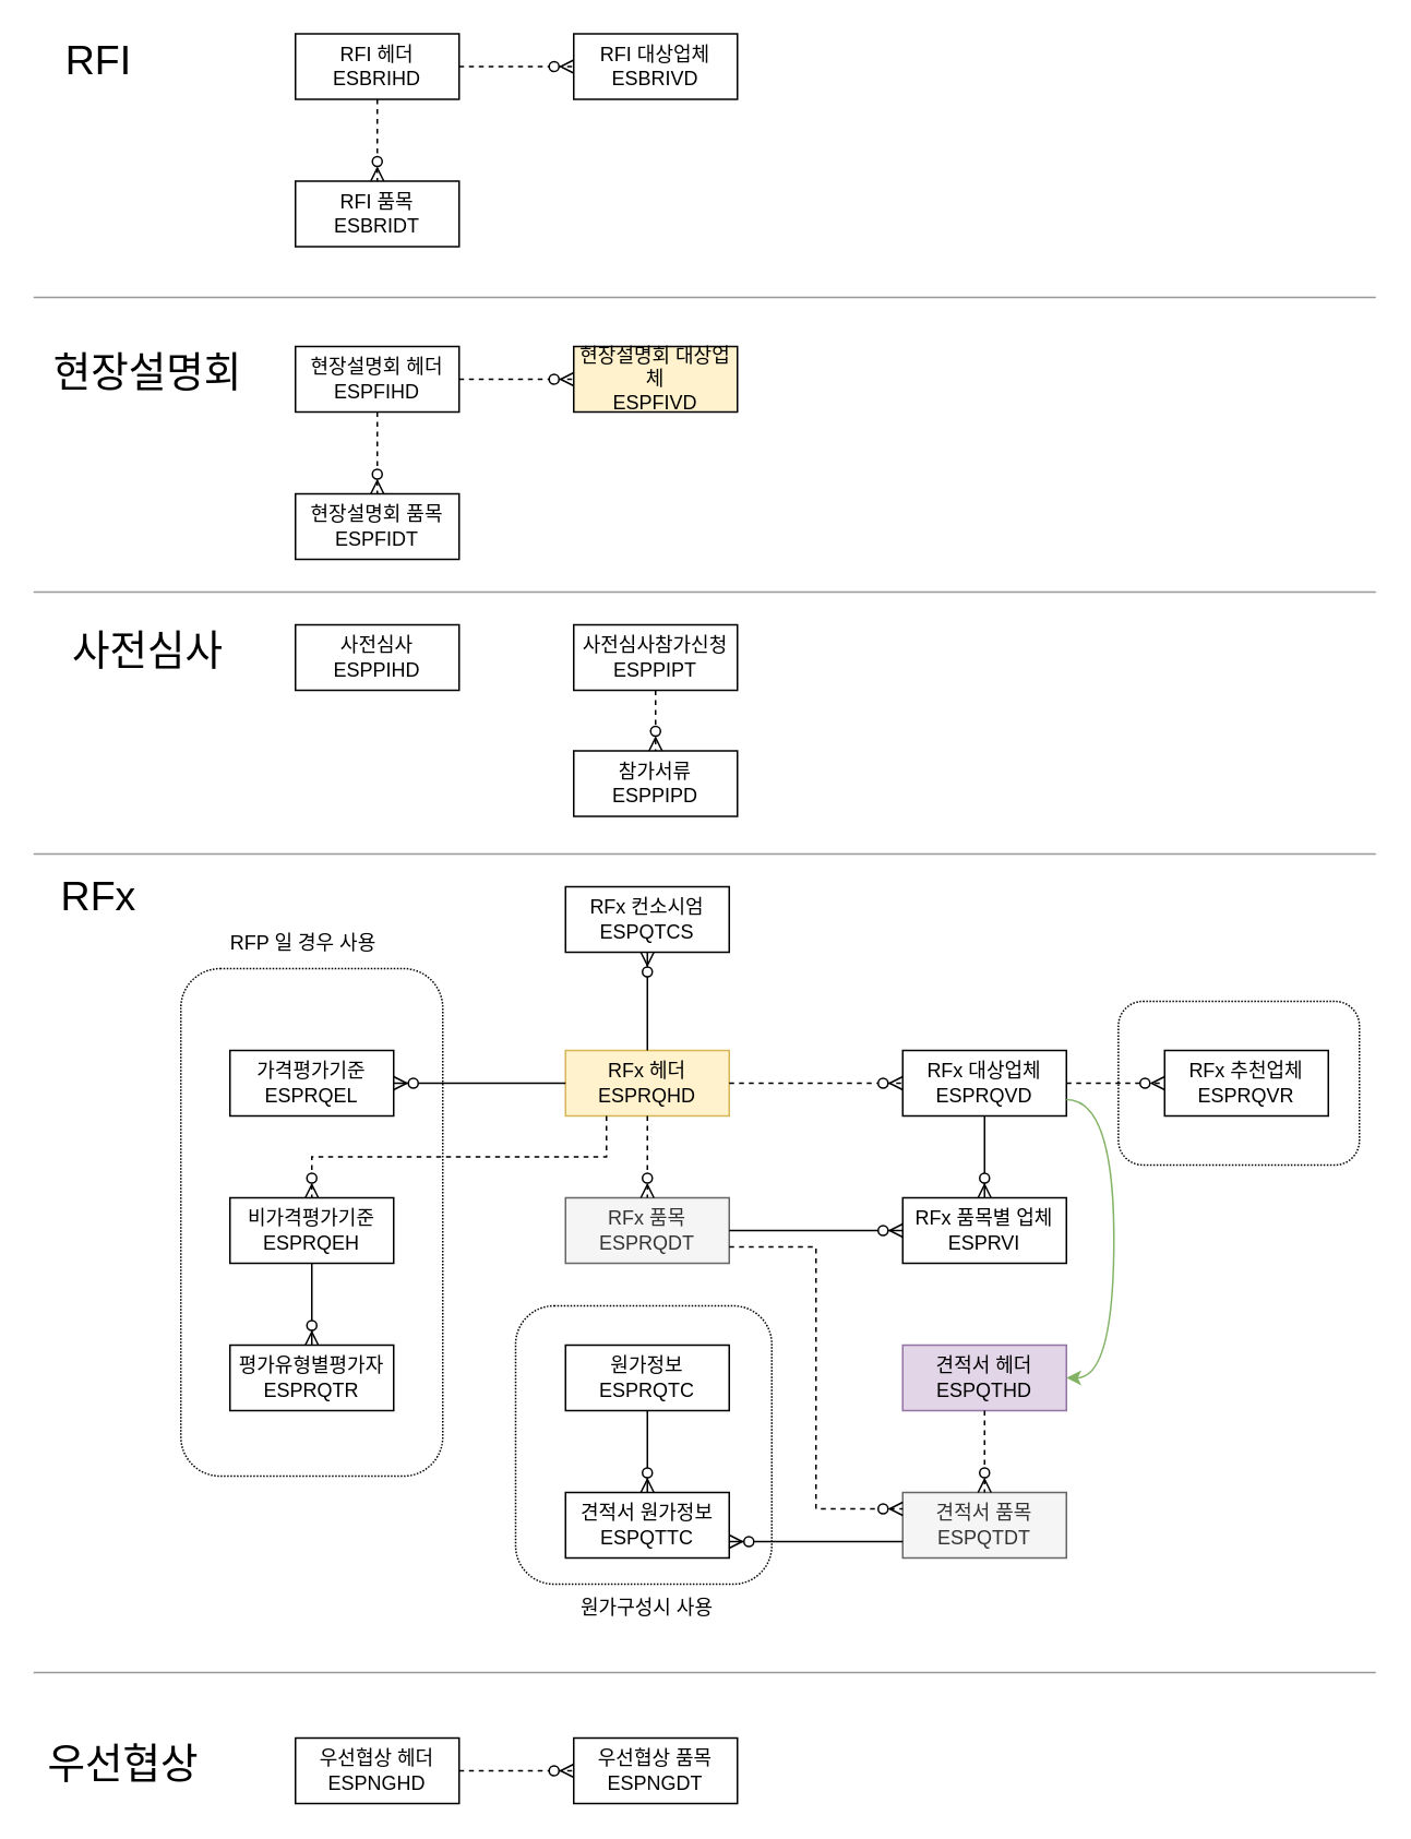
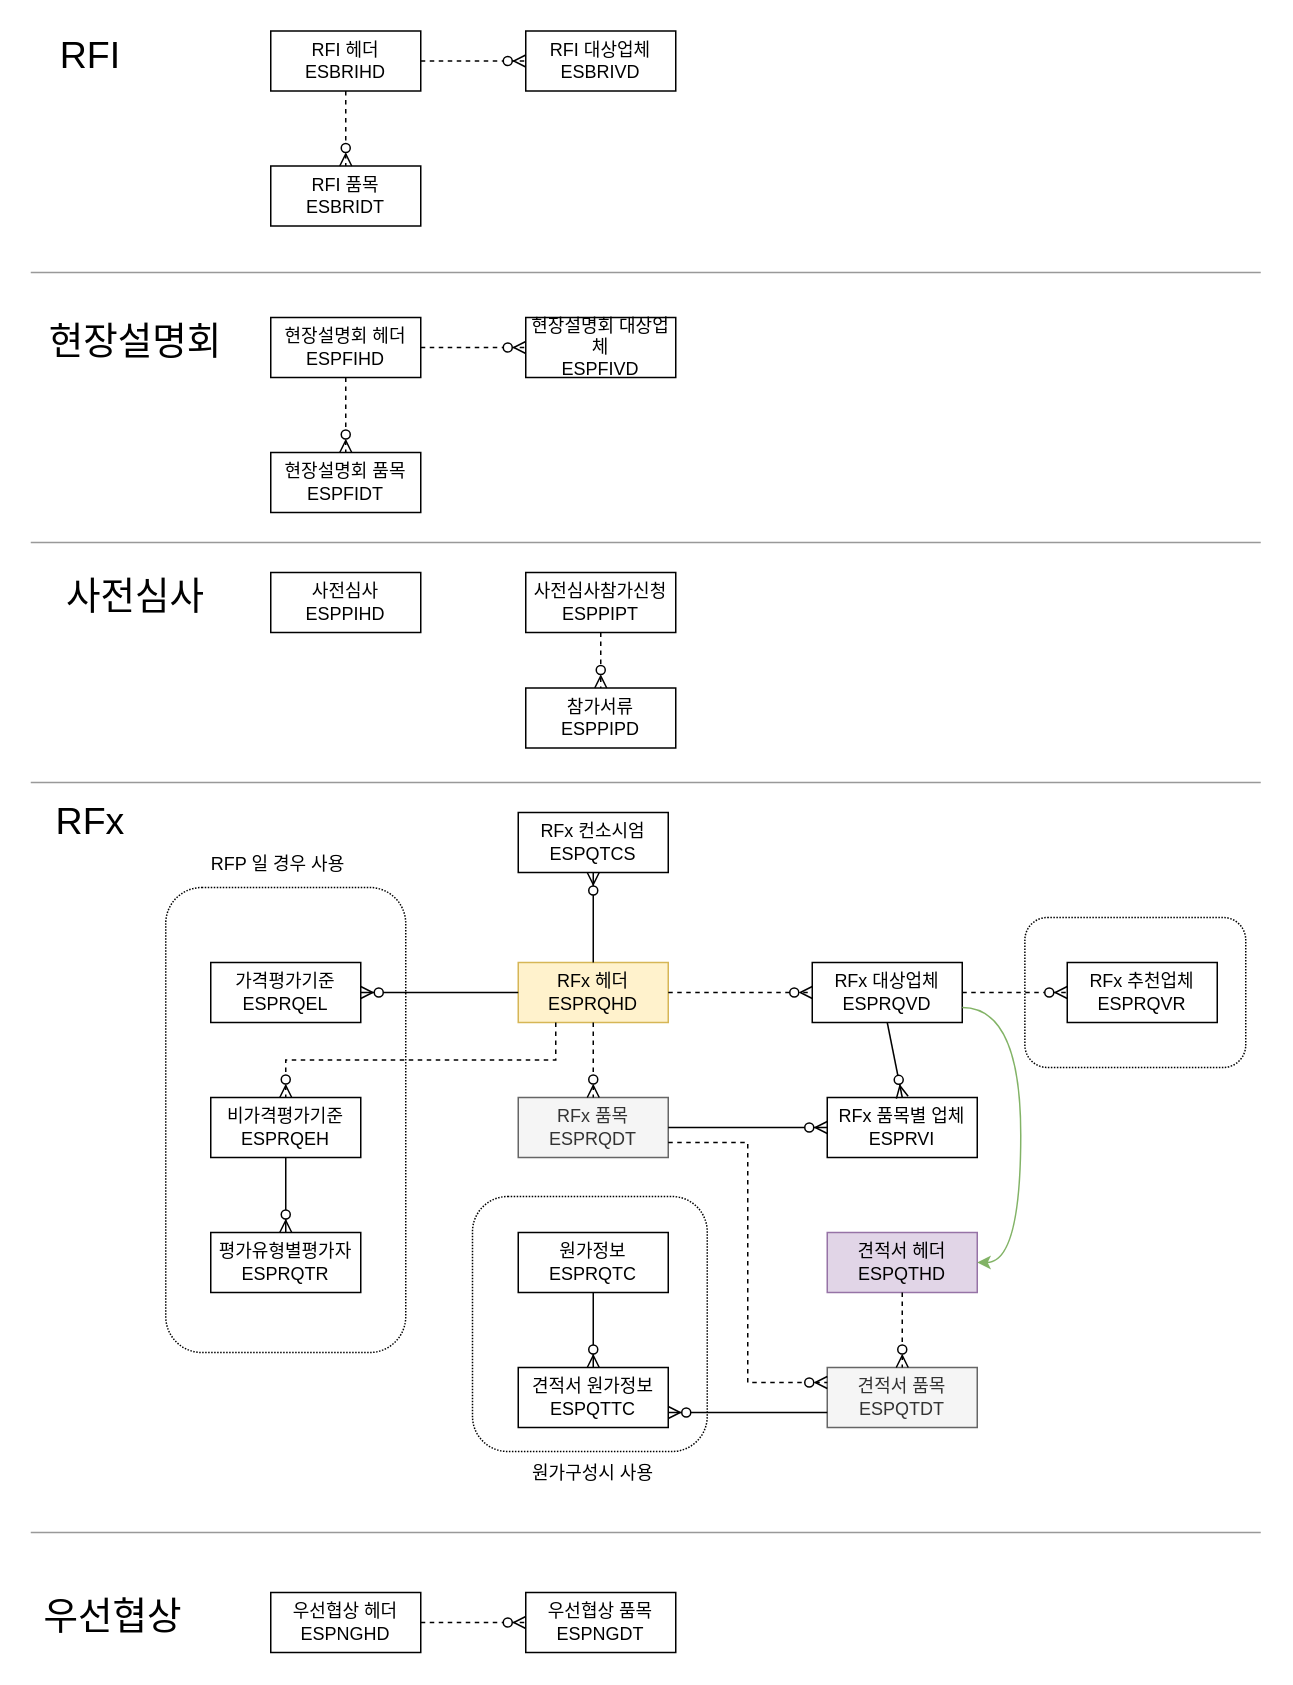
  <mxCell id="0" />
  <mxCell id="1" parent="0" />
  <mxCell id="2" value="" style="rounded=1;whiteSpace=wrap;html=1;dashed=1;dashPattern=1 1;" vertex="1" parent="1"><mxGeometry x="682.75" y="611" width="147.25" height="100" as="geometry" /></mxCell>
  <mxCell id="3" value="" style="rounded=1;whiteSpace=wrap;html=1;dashed=1;dashPattern=1 1;" vertex="1" parent="1"><mxGeometry x="314.5" y="797" width="156.5" height="170" as="geometry" /></mxCell>
  <mxCell id="4" value="" style="rounded=1;whiteSpace=wrap;html=1;dashed=1;dashPattern=1 1;" vertex="1" parent="1"><mxGeometry x="110" y="591" width="160" height="310" as="geometry" /></mxCell>
  <mxCell id="5" value="RFI 헤더&lt;br&gt;ESBRIHD" style="whiteSpace=wrap;html=1;align=center;" vertex="1" parent="1"><mxGeometry x="180" y="20" width="100" height="40" as="geometry" /></mxCell>
  <mxCell id="6" value="RFI 품목&lt;br&gt;ESBRIDT" style="whiteSpace=wrap;html=1;align=center;" vertex="1" parent="1"><mxGeometry x="180" y="110" width="100" height="40" as="geometry" /></mxCell>
  <mxCell id="7" value="" style="fontSize=12;html=1;endArrow=ERzeroToMany;endFill=1;rounded=0;exitX=0.5;exitY=1;exitDx=0;exitDy=0;dashed=1;entryX=0.5;entryY=0;entryDx=0;entryDy=0;" edge="1" parent="1" source="5" target="6"><mxGeometry width="100" height="100" relative="1" as="geometry"><mxPoint x="510" y="130" as="sourcePoint" /><mxPoint x="230" y="140" as="targetPoint" /></mxGeometry></mxCell>
  <mxCell id="8" value="RFI 대상업체&lt;br&gt;ESBRIVD" style="whiteSpace=wrap;html=1;align=center;" vertex="1" parent="1"><mxGeometry x="350" y="20" width="100" height="40" as="geometry" /></mxCell>
  <mxCell id="9" value="" style="fontSize=12;html=1;endArrow=ERzeroToMany;endFill=1;rounded=0;exitX=1;exitY=0.5;exitDx=0;exitDy=0;dashed=1;" edge="1" parent="1" source="5" target="8"><mxGeometry width="100" height="100" relative="1" as="geometry"><mxPoint x="380" y="90" as="sourcePoint" /><mxPoint x="380" y="170" as="targetPoint" /></mxGeometry></mxCell>
  <mxCell id="10" value="&lt;font style=&quot;font-size: 25px;&quot;&gt;RFI&lt;/font&gt;" style="text;html=1;strokeColor=none;fillColor=none;align=center;verticalAlign=middle;whiteSpace=wrap;rounded=0;" vertex="1" parent="1"><mxGeometry x="30" y="20" width="60" height="30" as="geometry" /></mxCell>
  <mxCell id="11" value="현장설명회 헤더&lt;br&gt;ESPFIHD" style="whiteSpace=wrap;html=1;align=center;" vertex="1" parent="1"><mxGeometry x="180" y="211" width="100" height="40" as="geometry" /></mxCell>
  <mxCell id="12" value="현장설명회 품목&lt;br&gt;ESPFIDT" style="whiteSpace=wrap;html=1;align=center;" vertex="1" parent="1"><mxGeometry x="180" y="301" width="100" height="40" as="geometry" /></mxCell>
  <mxCell id="13" value="" style="fontSize=12;html=1;endArrow=ERzeroToMany;endFill=1;rounded=0;exitX=0.5;exitY=1;exitDx=0;exitDy=0;dashed=1;entryX=0.5;entryY=0;entryDx=0;entryDy=0;" edge="1" source="11" target="12" parent="1"><mxGeometry width="100" height="100" relative="1" as="geometry"><mxPoint x="510" y="321" as="sourcePoint" /><mxPoint x="230" y="331" as="targetPoint" /></mxGeometry></mxCell>
- <mxCell id="14" value="현장설명회 대상업체&lt;br&gt;ESPFIVD" style="whiteSpace=wrap;html=1;align=center;fillColor=#fff2cc;" vertex="1" parent="1"><mxGeometry x="350" y="211" width="100" height="40" as="geometry" /></mxCell>
+ <mxCell id="14" value="현장설명회 대상업체&lt;br&gt;ESPFIVD" style="whiteSpace=wrap;html=1;align=center;" vertex="1" parent="1"><mxGeometry x="350" y="211" width="100" height="40" as="geometry" /></mxCell>
  <mxCell id="15" value="" style="fontSize=12;html=1;endArrow=ERzeroToMany;endFill=1;rounded=0;exitX=1;exitY=0.5;exitDx=0;exitDy=0;dashed=1;" edge="1" source="11" target="14" parent="1"><mxGeometry width="100" height="100" relative="1" as="geometry"><mxPoint x="380" y="281" as="sourcePoint" /><mxPoint x="380" y="361" as="targetPoint" /></mxGeometry></mxCell>
  <mxCell id="16" value="&lt;span style=&quot;font-size: 25px;&quot;&gt;현장설명회&lt;/span&gt;" style="text;html=1;strokeColor=none;fillColor=none;align=center;verticalAlign=middle;whiteSpace=wrap;rounded=0;" vertex="1" parent="1"><mxGeometry x="30" y="211" width="120" height="30" as="geometry" /></mxCell>
  <mxCell id="17" value="RFx 헤더&lt;br&gt;ESPRQHD" style="whiteSpace=wrap;html=1;align=center;fillColor=#fff2cc;strokeColor=#d6b656;" vertex="1" parent="1"><mxGeometry x="345" y="641" width="100" height="40" as="geometry" /></mxCell>
  <mxCell id="18" value="RFx 품목&lt;br&gt;ESPRQDT" style="whiteSpace=wrap;html=1;align=center;fillColor=#f5f5f5;fontColor=#333333;strokeColor=#666666;" vertex="1" parent="1"><mxGeometry x="345" y="731" width="100" height="40" as="geometry" /></mxCell>
  <mxCell id="19" value="" style="fontSize=12;html=1;endArrow=ERzeroToMany;endFill=1;rounded=0;exitX=0.5;exitY=1;exitDx=0;exitDy=0;dashed=1;entryX=0.5;entryY=0;entryDx=0;entryDy=0;" edge="1" source="17" target="18" parent="1"><mxGeometry width="100" height="100" relative="1" as="geometry"><mxPoint x="675" y="751" as="sourcePoint" /><mxPoint x="395" y="761" as="targetPoint" /></mxGeometry></mxCell>
- <mxCell id="20" value="RFx 대상업체&lt;br&gt;ESPRQVD" style="whiteSpace=wrap;html=1;align=center;" vertex="1" parent="1"><mxGeometry x="551" y="641" width="100" height="40" as="geometry" /></mxCell>
+ <mxCell id="20" value="RFx 대상업체&lt;br&gt;ESPRQVD" style="whiteSpace=wrap;html=1;align=center;" vertex="1" parent="1"><mxGeometry x="541" y="641" width="100" height="40" as="geometry" /></mxCell>
  <mxCell id="21" value="" style="fontSize=12;html=1;endArrow=ERzeroToMany;endFill=1;rounded=0;exitX=1;exitY=0.5;exitDx=0;exitDy=0;dashed=1;" edge="1" source="17" target="20" parent="1"><mxGeometry width="100" height="100" relative="1" as="geometry"><mxPoint x="524" y="711" as="sourcePoint" /><mxPoint x="524" y="791" as="targetPoint" /></mxGeometry></mxCell>
  <mxCell id="22" value="&lt;font style=&quot;font-size: 25px;&quot;&gt;RFx&lt;/font&gt;" style="text;html=1;strokeColor=none;fillColor=none;align=center;verticalAlign=middle;whiteSpace=wrap;rounded=0;" vertex="1" parent="1"><mxGeometry x="30" y="531" width="60" height="30" as="geometry" /></mxCell>
  <mxCell id="23" value="RFx 추천업체&lt;br&gt;ESPRQVR" style="whiteSpace=wrap;html=1;align=center;" vertex="1" parent="1"><mxGeometry x="711" y="641" width="100" height="40" as="geometry" /></mxCell>
  <mxCell id="24" value="" style="fontSize=12;html=1;endArrow=ERzeroToMany;endFill=1;rounded=0;exitX=1;exitY=0.5;exitDx=0;exitDy=0;dashed=1;entryX=0;entryY=0.5;entryDx=0;entryDy=0;" edge="1" parent="1" source="20" target="23"><mxGeometry width="100" height="100" relative="1" as="geometry"><mxPoint x="667" y="731" as="sourcePoint" /><mxPoint x="737" y="731" as="targetPoint" /></mxGeometry></mxCell>
  <mxCell id="25" value="RFx 품목별 업체&lt;br&gt;ESPRVI" style="whiteSpace=wrap;html=1;align=center;" vertex="1" parent="1"><mxGeometry x="551" y="731" width="100" height="40" as="geometry" /></mxCell>
  <mxCell id="26" value="" style="fontSize=12;html=1;endArrow=ERzeroToMany;endFill=1;rounded=0;exitX=0.5;exitY=1;exitDx=0;exitDy=0;entryX=0.5;entryY=0;entryDx=0;entryDy=0;" edge="1" parent="1" source="20" target="25"><mxGeometry width="100" height="100" relative="1" as="geometry"><mxPoint x="681" y="740.5" as="sourcePoint" /><mxPoint x="801" y="740.5" as="targetPoint" /></mxGeometry></mxCell>
  <mxCell id="27" value="" style="fontSize=12;html=1;endArrow=ERzeroToMany;endFill=1;rounded=0;exitX=1;exitY=0.5;exitDx=0;exitDy=0;entryX=0;entryY=0.5;entryDx=0;entryDy=0;" edge="1" parent="1" source="18" target="25"><mxGeometry width="100" height="100" relative="1" as="geometry"><mxPoint x="664" y="776" as="sourcePoint" /><mxPoint x="664" y="826" as="targetPoint" /></mxGeometry></mxCell>
  <mxCell id="28" value="가격평가기준&lt;br&gt;ESPRQEL" style="whiteSpace=wrap;html=1;align=center;" vertex="1" parent="1"><mxGeometry x="140" y="641" width="100" height="40" as="geometry" /></mxCell>
  <mxCell id="29" value="" style="fontSize=12;html=1;endArrow=ERzeroToMany;endFill=1;rounded=0;exitX=0;exitY=0.5;exitDx=0;exitDy=0;entryX=1;entryY=0.5;entryDx=0;entryDy=0;" edge="1" parent="1" source="17" target="28"><mxGeometry width="100" height="100" relative="1" as="geometry"><mxPoint x="195" y="770" as="sourcePoint" /><mxPoint x="265" y="770" as="targetPoint" /></mxGeometry></mxCell>
  <mxCell id="30" value="비가격평가기준&lt;br&gt;ESPRQEH" style="whiteSpace=wrap;html=1;align=center;" vertex="1" parent="1"><mxGeometry x="140" y="731" width="100" height="40" as="geometry" /></mxCell>
  <mxCell id="31" value="" style="fontSize=12;html=1;endArrow=ERzeroToMany;endFill=1;rounded=0;exitX=0.25;exitY=1;exitDx=0;exitDy=0;dashed=1;entryX=0.5;entryY=0;entryDx=0;entryDy=0;edgeStyle=orthogonalEdgeStyle;" edge="1" parent="1" source="17" target="30"><mxGeometry width="100" height="100" relative="1" as="geometry"><mxPoint x="270" y="791" as="sourcePoint" /><mxPoint x="270" y="841" as="targetPoint" /></mxGeometry></mxCell>
  <mxCell id="32" value="평가유형별평가자&lt;br&gt;ESPRQTR" style="whiteSpace=wrap;html=1;align=center;" vertex="1" parent="1"><mxGeometry x="140" y="821" width="100" height="40" as="geometry" /></mxCell>
  <mxCell id="33" value="RFx 컨소시엄&lt;br&gt;ESPQTCS" style="whiteSpace=wrap;html=1;align=center;" vertex="1" parent="1"><mxGeometry x="345" y="541" width="100" height="40" as="geometry" /></mxCell>
  <mxCell id="34" value="" style="fontSize=12;html=1;endArrow=ERzeroToMany;endFill=1;rounded=0;exitX=0.5;exitY=0;exitDx=0;exitDy=0;entryX=0.5;entryY=1;entryDx=0;entryDy=0;" edge="1" parent="1" source="17" target="33"><mxGeometry width="100" height="100" relative="1" as="geometry"><mxPoint x="325" y="601" as="sourcePoint" /><mxPoint x="275" y="601" as="targetPoint" /></mxGeometry></mxCell>
  <mxCell id="35" value="" style="fontSize=12;html=1;endArrow=ERzeroToMany;endFill=1;rounded=0;exitX=0.5;exitY=1;exitDx=0;exitDy=0;" edge="1" parent="1" source="30" target="32"><mxGeometry width="100" height="100" relative="1" as="geometry"><mxPoint x="320" y="851" as="sourcePoint" /><mxPoint x="320" y="901" as="targetPoint" /></mxGeometry></mxCell>
  <mxCell id="36" value="원가정보&lt;br&gt;ESPRQTC" style="whiteSpace=wrap;html=1;align=center;" vertex="1" parent="1"><mxGeometry x="345" y="821" width="100" height="40" as="geometry" /></mxCell>
  <mxCell id="37" value="견적서 원가정보&lt;br&gt;ESPQTTC" style="whiteSpace=wrap;html=1;align=center;" vertex="1" parent="1"><mxGeometry x="345" y="911" width="100" height="40" as="geometry" /></mxCell>
  <mxCell id="38" value="" style="fontSize=12;html=1;endArrow=ERzeroToMany;endFill=1;rounded=0;exitX=0.5;exitY=1;exitDx=0;exitDy=0;entryX=0.5;entryY=0;entryDx=0;entryDy=0;" edge="1" parent="1" source="36" target="37"><mxGeometry width="100" height="100" relative="1" as="geometry"><mxPoint x="514" y="891" as="sourcePoint" /><mxPoint x="514" y="941" as="targetPoint" /></mxGeometry></mxCell>
  <mxCell id="39" value="견적서 헤더&lt;br&gt;ESPQTHD" style="whiteSpace=wrap;html=1;align=center;fillColor=#e1d5e7;strokeColor=#9673a6;" vertex="1" parent="1"><mxGeometry x="551" y="821" width="100" height="40" as="geometry" /></mxCell>
  <mxCell id="40" value="견적서 품목&lt;br&gt;ESPQTDT" style="whiteSpace=wrap;html=1;align=center;fillColor=#f5f5f5;fontColor=#333333;strokeColor=#666666;" vertex="1" parent="1"><mxGeometry x="551" y="911" width="100" height="40" as="geometry" /></mxCell>
  <mxCell id="41" value="" style="fontSize=12;html=1;endArrow=ERzeroToMany;endFill=1;rounded=0;exitX=0.5;exitY=1;exitDx=0;exitDy=0;dashed=1;entryX=0.5;entryY=0;entryDx=0;entryDy=0;" edge="1" parent="1" source="39" target="40"><mxGeometry width="100" height="100" relative="1" as="geometry"><mxPoint x="701" y="871" as="sourcePoint" /><mxPoint x="771" y="871" as="targetPoint" /></mxGeometry></mxCell>
  <mxCell id="42" value="" style="fontSize=12;html=1;endArrow=ERzeroToMany;endFill=1;rounded=0;exitX=1;exitY=0.75;exitDx=0;exitDy=0;dashed=1;entryX=0;entryY=0.25;entryDx=0;entryDy=0;edgeStyle=orthogonalEdgeStyle;" edge="1" parent="1" source="18" target="40"><mxGeometry width="100" height="100" relative="1" as="geometry"><mxPoint x="474" y="871" as="sourcePoint" /><mxPoint x="474" y="921" as="targetPoint" /></mxGeometry></mxCell>
  <mxCell id="43" value="" style="fontSize=12;html=1;endArrow=ERzeroToMany;endFill=1;rounded=0;exitX=0;exitY=0.75;exitDx=0;exitDy=0;entryX=1;entryY=0.75;entryDx=0;entryDy=0;" edge="1" parent="1" source="40" target="37"><mxGeometry width="100" height="100" relative="1" as="geometry"><mxPoint x="468" y="991" as="sourcePoint" /><mxPoint x="468" y="1041" as="targetPoint" /></mxGeometry></mxCell>
  <mxCell id="44" value="RFP 일 경우 사용" style="text;html=1;strokeColor=none;fillColor=none;align=center;verticalAlign=middle;whiteSpace=wrap;rounded=0;" vertex="1" parent="1"><mxGeometry x="130" y="561" width="110" height="30" as="geometry" /></mxCell>
  <mxCell id="45" value="원가구성시 사용" style="text;html=1;strokeColor=none;fillColor=none;align=center;verticalAlign=middle;whiteSpace=wrap;rounded=0;" vertex="1" parent="1"><mxGeometry x="340" y="967" width="110" height="30" as="geometry" /></mxCell>
  <mxCell id="46" value="" style="endArrow=classic;html=1;rounded=0;entryX=1;entryY=0.5;entryDx=0;entryDy=0;edgeStyle=orthogonalEdgeStyle;exitX=1;exitY=0.75;exitDx=0;exitDy=0;fillColor=#d5e8d4;strokeColor=#82b366;curved=1;" edge="1" parent="1" source="20" target="39"><mxGeometry width="50" height="50" relative="1" as="geometry"><mxPoint x="640" y="691" as="sourcePoint" /><mxPoint x="770" y="771" as="targetPoint" /><Array as="points"><mxPoint x="680" y="671" /><mxPoint x="680" y="841" /></Array></mxGeometry></mxCell>
  <mxCell id="47" value="&lt;font style=&quot;font-size: 25px;&quot;&gt;우선협상&lt;/font&gt;" style="text;html=1;strokeColor=none;fillColor=none;align=center;verticalAlign=middle;whiteSpace=wrap;rounded=0;" vertex="1" parent="1"><mxGeometry y="1061" width="110" height="30" as="geometry" x="20" /></mxCell>
  <mxCell id="48" value="우선협상 헤더&lt;br&gt;ESPNGHD" style="whiteSpace=wrap;html=1;align=center;" vertex="1" parent="1"><mxGeometry x="180" y="1061" width="100" height="40" as="geometry" /></mxCell>
  <mxCell id="49" value="우선협상 품목&lt;br&gt;ESPNGDT" style="whiteSpace=wrap;html=1;align=center;" vertex="1" parent="1"><mxGeometry x="350" y="1061" width="100" height="40" as="geometry" /></mxCell>
  <mxCell id="50" value="" style="fontSize=12;html=1;endArrow=ERzeroToMany;endFill=1;rounded=0;exitX=1;exitY=0.5;exitDx=0;exitDy=0;dashed=1;" edge="1" parent="1" source="48" target="49"><mxGeometry width="100" height="100" relative="1" as="geometry"><mxPoint x="380" y="1131" as="sourcePoint" /><mxPoint x="380" y="1211" as="targetPoint" /></mxGeometry></mxCell>
  <mxCell id="51" value="사전심사&lt;br&gt;ESPPIHD" style="whiteSpace=wrap;html=1;align=center;" vertex="1" parent="1"><mxGeometry x="180" y="381" width="100" height="40" as="geometry" /></mxCell>
  <mxCell id="52" value="참가서류&lt;br&gt;ESPPIPD" style="whiteSpace=wrap;html=1;align=center;" vertex="1" parent="1"><mxGeometry x="350" y="458" width="100" height="40" as="geometry" /></mxCell>
  <mxCell id="53" value="" style="fontSize=12;html=1;endArrow=ERzeroToMany;endFill=1;rounded=0;exitX=0.5;exitY=1;exitDx=0;exitDy=0;dashed=1;entryX=0.5;entryY=0;entryDx=0;entryDy=0;" edge="1" source="54" target="52" parent="1"><mxGeometry width="100" height="100" relative="1" as="geometry"><mxPoint x="510" y="491" as="sourcePoint" /><mxPoint x="230" y="501" as="targetPoint" /></mxGeometry></mxCell>
  <mxCell id="54" value="사전심사참가신청&lt;br&gt;ESPPIPT" style="whiteSpace=wrap;html=1;align=center;" vertex="1" parent="1"><mxGeometry x="350" y="381" width="100" height="40" as="geometry" /></mxCell>
  <mxCell id="55" value="&lt;span style=&quot;font-size: 25px;&quot;&gt;사전심사&lt;/span&gt;" style="text;html=1;strokeColor=none;fillColor=none;align=center;verticalAlign=middle;whiteSpace=wrap;rounded=0;" vertex="1" parent="1"><mxGeometry x="30" y="381" width="120" height="30" as="geometry" /></mxCell>
  <mxCell id="56" value="" style="endArrow=none;html=1;rounded=0;strokeColor=#999999;" edge="1" parent="1"><mxGeometry width="50" height="50" relative="1" as="geometry"><mxPoint y="181" as="sourcePoint" x="20" /><mxPoint x="840" y="181" as="targetPoint" /></mxGeometry></mxCell>
  <mxCell id="57" value="" style="endArrow=none;html=1;rounded=0;fillColor=#f5f5f5;strokeColor=#999999;" edge="1" parent="1"><mxGeometry width="50" height="50" relative="1" as="geometry"><mxPoint y="361" as="sourcePoint" x="20" /><mxPoint x="840" y="361" as="targetPoint" /></mxGeometry></mxCell>
  <mxCell id="58" value="" style="endArrow=none;html=1;rounded=0;strokeColor=#999999;" edge="1" parent="1"><mxGeometry width="50" height="50" relative="1" as="geometry"><mxPoint y="521" as="sourcePoint" x="20" /><mxPoint x="840" y="521" as="targetPoint" /></mxGeometry></mxCell>
  <mxCell id="59" value="" style="endArrow=none;html=1;rounded=0;strokeColor=#999999;" edge="1" parent="1"><mxGeometry width="50" height="50" relative="1" as="geometry"><mxPoint y="1021" as="sourcePoint" x="20" /><mxPoint x="840" y="1021" as="targetPoint" /></mxGeometry></mxCell>
